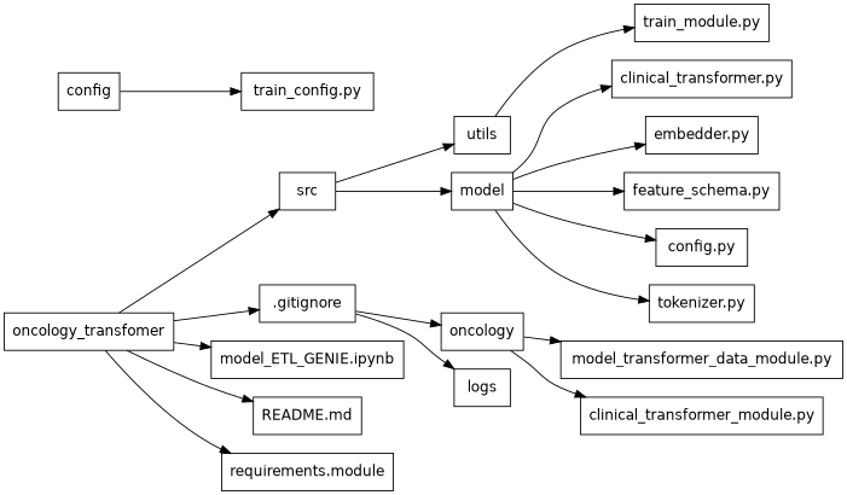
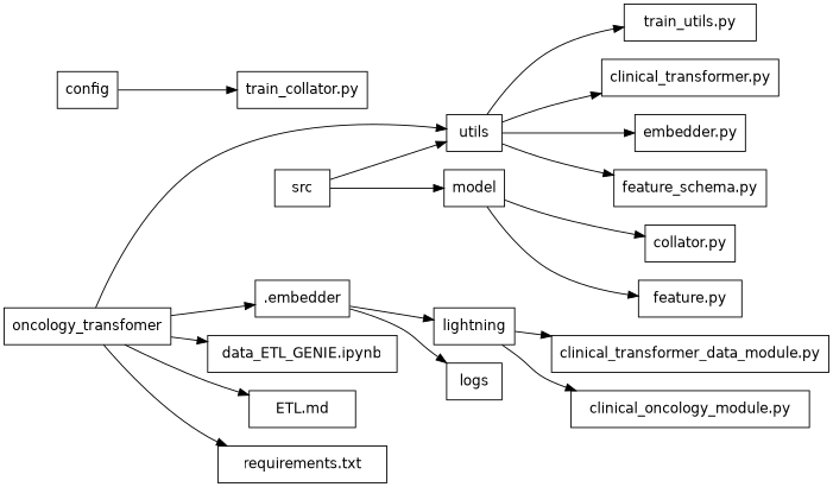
  digraph {
    fontname="DejaVu Sans"
    rankdir=LR
    node [fontname="DejaVu Sans" shape=box]
    edge [fontname="DejaVu Sans"]
    oncology_transfomer
    src
-   ".gitignore"
-   "data_ETL_GENIE.ipynb" [label="model_ETL_GENIE.ipynb"]
-   "README.md"
-   "requirements.txt" [label="requirements.module"]
+   ".gitignore" [label=".embedder"]
+   "data_ETL_GENIE.ipynb"
+   "README.md" [label="ETL.md"]
+   "requirements.txt"
    config
-   "train_config.py"
+   "train_config.py" [label="train_collator.py"]
    model
    utils
-   lightning [label=oncology]
+   lightning
    logs
-   "clinical_transformer_data_module.py" [label="model_transformer_data_module.py"]
-   "clinical_transformer_module.py"
+   "clinical_transformer_data_module.py"
+   "clinical_transformer_module.py" [label="clinical_oncology_module.py"]
    "clinical_transformer.py"
-   "collator.py" [label="config.py"]
+   "collator.py"
    "embedder.py"
-   "tokenizer.py"
+   "tokenizer.py" [label="feature.py"]
    "feature_schema.py"
-   "train_utils.py" [label="train_module.py"]
-   oncology_transfomer -> src
+   "train_utils.py"
+   oncology_transfomer -> utils
    oncology_transfomer -> ".gitignore"
    oncology_transfomer -> "data_ETL_GENIE.ipynb"
    oncology_transfomer -> "README.md"
    oncology_transfomer -> "requirements.txt"
    src -> model
    src -> utils
    ".gitignore" -> lightning
    ".gitignore" -> logs
    config -> "train_config.py"
-   model -> "clinical_transformer.py"
+   utils -> "clinical_transformer.py"
    model -> "collator.py"
-   model -> "embedder.py"
+   utils -> "embedder.py"
    model -> "tokenizer.py"
-   model -> "feature_schema.py"
+   utils -> "feature_schema.py"
    utils -> "train_utils.py"
    lightning -> "clinical_transformer_data_module.py"
    lightning -> "clinical_transformer_module.py"
  }
